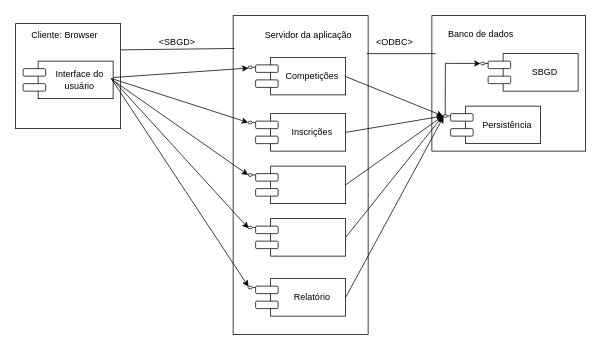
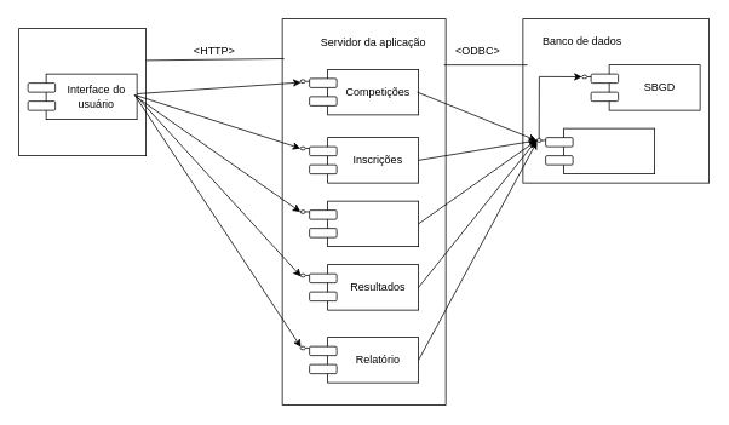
  <mxCell id="0" />
  <mxCell id="1" parent="0" />
  <mxCell id="2" value="" style="rounded=0;whiteSpace=wrap;html=1;" vertex="1" parent="1"><mxGeometry x="575" y="20.34" width="205" height="180.66" as="geometry" /></mxCell>
  <mxCell id="3" value="" style="rounded=0;whiteSpace=wrap;html=1;" vertex="1" parent="1"><mxGeometry x="310" y="20.34" width="180" height="425" as="geometry" /></mxCell>
  <mxCell id="4" value="" style="whiteSpace=wrap;html=1;aspect=fixed;" vertex="1" parent="1"><mxGeometry x="20" y="31" width="140" height="140" as="geometry" /></mxCell>
- <mxCell id="5" value="Cliente: Browser" style="text;html=1;align=center;verticalAlign=middle;resizable=0;points=[];autosize=1;strokeColor=none;fillColor=none;" vertex="1" parent="1"><mxGeometry x="30" y="31" width="110" height="30" as="geometry" /></mxCell>
  <mxCell id="6" value="" style="rounded=0;whiteSpace=wrap;html=1;" vertex="1" parent="1"><mxGeometry x="50" y="81" width="100" height="50" as="geometry" /></mxCell>
  <mxCell id="7" value="&lt;div&gt;Interface do&lt;/div&gt;&lt;div&gt;usuário&lt;br&gt;&lt;/div&gt;" style="text;html=1;align=center;verticalAlign=middle;resizable=0;points=[];autosize=1;strokeColor=none;fillColor=none;" vertex="1" parent="1"><mxGeometry x="60" y="86" width="90" height="40" as="geometry" /></mxCell>
  <mxCell id="8" value="" style="rounded=1;whiteSpace=wrap;html=1;" vertex="1" parent="1"><mxGeometry x="30" y="91" width="30" height="10" as="geometry" /></mxCell>
  <mxCell id="9" value="" style="rounded=1;whiteSpace=wrap;html=1;" vertex="1" parent="1"><mxGeometry x="30" y="111" width="30" height="10" as="geometry" /></mxCell>
  <mxCell id="10" value="" style="endArrow=none;html=1;rounded=0;entryX=0.011;entryY=0.103;entryDx=0;entryDy=0;exitX=1;exitY=0.25;exitDx=0;exitDy=0;entryPerimeter=0;" edge="1" parent="1" source="4" target="3"><mxGeometry width="50" height="50" relative="1" as="geometry"><mxPoint x="160" y="42.592" as="sourcePoint" /><mxPoint x="300" y="131" as="targetPoint" /></mxGeometry></mxCell>
- <mxCell id="11" value="&amp;lt;SBGD&amp;gt;" style="text;html=1;align=center;verticalAlign=middle;resizable=0;points=[];autosize=1;strokeColor=none;fillColor=none;" vertex="1" parent="1"><mxGeometry x="200" y="41" width="70" height="30" as="geometry" /></mxCell>
+ <mxCell id="11" value="&amp;lt;HTTP&amp;gt;" style="text;html=1;align=center;verticalAlign=middle;resizable=0;points=[];autosize=1;strokeColor=none;fillColor=none;" vertex="1" parent="1"><mxGeometry x="200" y="41" width="70" height="30" as="geometry" /></mxCell>
  <mxCell id="12" value="Servidor da aplicação" style="text;html=1;align=center;verticalAlign=middle;resizable=0;points=[];autosize=1;strokeColor=none;fillColor=none;" vertex="1" parent="1"><mxGeometry x="340" y="31" width="140" height="30" as="geometry" /></mxCell>
  <mxCell id="13" value="" style="rounded=0;whiteSpace=wrap;html=1;" vertex="1" parent="1"><mxGeometry x="360" y="76" width="100" height="50" as="geometry" /></mxCell>
  <mxCell id="14" value="Competições" style="text;html=1;align=center;verticalAlign=middle;resizable=0;points=[];autosize=1;strokeColor=none;fillColor=none;" vertex="1" parent="1"><mxGeometry x="370" y="86" width="90" height="30" as="geometry" /></mxCell>
  <mxCell id="15" value="" style="rounded=1;whiteSpace=wrap;html=1;" vertex="1" parent="1"><mxGeometry x="340" y="86" width="30" height="10" as="geometry" /></mxCell>
  <mxCell id="16" value="" style="rounded=1;whiteSpace=wrap;html=1;" vertex="1" parent="1"><mxGeometry x="340" y="106" width="30" height="10" as="geometry" /></mxCell>
  <mxCell id="17" value="" style="rounded=0;whiteSpace=wrap;html=1;" vertex="1" parent="1"><mxGeometry x="360" y="151" width="100" height="50" as="geometry" /></mxCell>
  <mxCell id="18" value="Inscrições" style="text;html=1;align=center;verticalAlign=middle;resizable=0;points=[];autosize=1;strokeColor=none;fillColor=none;" vertex="1" parent="1"><mxGeometry x="375" y="161" width="80" height="30" as="geometry" /></mxCell>
  <mxCell id="19" value="" style="rounded=1;whiteSpace=wrap;html=1;" vertex="1" parent="1"><mxGeometry x="340" y="161" width="30" height="10" as="geometry" /></mxCell>
  <mxCell id="20" value="" style="rounded=1;whiteSpace=wrap;html=1;" vertex="1" parent="1"><mxGeometry x="340" y="181" width="30" height="10" as="geometry" /></mxCell>
  <mxCell id="21" value="" style="rounded=0;whiteSpace=wrap;html=1;" vertex="1" parent="1"><mxGeometry x="360" y="221" width="100" height="50" as="geometry" /></mxCell>
  <mxCell id="22" value="" style="rounded=1;whiteSpace=wrap;html=1;" vertex="1" parent="1"><mxGeometry x="340" y="231" width="30" height="10" as="geometry" /></mxCell>
  <mxCell id="23" value="" style="rounded=1;whiteSpace=wrap;html=1;" vertex="1" parent="1"><mxGeometry x="340" y="251" width="30" height="10" as="geometry" /></mxCell>
  <mxCell id="24" value="" style="rounded=0;whiteSpace=wrap;html=1;" vertex="1" parent="1"><mxGeometry x="360" y="291" width="100" height="50" as="geometry" /></mxCell>
+ <mxCell id="25" value="Resultados" style="text;html=1;align=center;verticalAlign=middle;resizable=0;points=[];autosize=1;strokeColor=none;fillColor=none;" vertex="1" parent="1"><mxGeometry x="375" y="301" width="80" height="30" as="geometry" /></mxCell>
  <mxCell id="26" value="" style="rounded=1;whiteSpace=wrap;html=1;" vertex="1" parent="1"><mxGeometry x="340" y="301" width="30" height="10" as="geometry" /></mxCell>
  <mxCell id="27" value="" style="rounded=1;whiteSpace=wrap;html=1;" vertex="1" parent="1"><mxGeometry x="340" y="321" width="30" height="10" as="geometry" /></mxCell>
  <mxCell id="28" value="" style="rounded=0;whiteSpace=wrap;html=1;" vertex="1" parent="1"><mxGeometry x="360" y="371" width="100" height="50" as="geometry" /></mxCell>
  <mxCell id="29" value="Relatório" style="text;html=1;align=center;verticalAlign=middle;resizable=0;points=[];autosize=1;strokeColor=none;fillColor=none;" vertex="1" parent="1"><mxGeometry x="380" y="381" width="70" height="30" as="geometry" /></mxCell>
  <mxCell id="30" value="" style="rounded=1;whiteSpace=wrap;html=1;" vertex="1" parent="1"><mxGeometry x="340" y="381" width="30" height="10" as="geometry" /></mxCell>
  <mxCell id="31" value="" style="rounded=1;whiteSpace=wrap;html=1;" vertex="1" parent="1"><mxGeometry x="340" y="401" width="30" height="10" as="geometry" /></mxCell>
  <mxCell id="32" value="" style="endArrow=none;html=1;rounded=0;entryX=0.004;entryY=0.309;entryDx=0;entryDy=0;entryPerimeter=0;" edge="1" parent="1" source="34" target="15"><mxGeometry width="50" height="50" relative="1" as="geometry"><mxPoint x="330" y="89" as="sourcePoint" /><mxPoint x="450" y="211" as="targetPoint" /></mxGeometry></mxCell>
  <mxCell id="33" value="" style="endArrow=none;html=1;rounded=0;entryX=0.004;entryY=0.309;entryDx=0;entryDy=0;entryPerimeter=0;" edge="1" parent="1" target="34"><mxGeometry width="50" height="50" relative="1" as="geometry"><mxPoint x="330" y="89" as="sourcePoint" /><mxPoint x="340" y="89" as="targetPoint" /></mxGeometry></mxCell>
  <mxCell id="34" value="" style="ellipse;whiteSpace=wrap;html=1;" vertex="1" parent="1"><mxGeometry x="330" y="87.33" width="5.5" height="3.67" as="geometry" /></mxCell>
  <mxCell id="35" value="" style="endArrow=none;html=1;rounded=0;entryX=0.004;entryY=0.309;entryDx=0;entryDy=0;entryPerimeter=0;" edge="1" parent="1" source="36"><mxGeometry width="50" height="50" relative="1" as="geometry"><mxPoint x="330" y="162.67" as="sourcePoint" /><mxPoint x="340" y="162.67" as="targetPoint" /></mxGeometry></mxCell>
  <mxCell id="36" value="" style="ellipse;whiteSpace=wrap;html=1;" vertex="1" parent="1"><mxGeometry x="330" y="161" width="5.5" height="3.67" as="geometry" /></mxCell>
  <mxCell id="37" value="" style="endArrow=none;html=1;rounded=0;entryX=0.004;entryY=0.309;entryDx=0;entryDy=0;entryPerimeter=0;" edge="1" parent="1" source="38"><mxGeometry width="50" height="50" relative="1" as="geometry"><mxPoint x="330" y="232.67" as="sourcePoint" /><mxPoint x="340" y="232.67" as="targetPoint" /></mxGeometry></mxCell>
  <mxCell id="38" value="" style="ellipse;whiteSpace=wrap;html=1;" vertex="1" parent="1"><mxGeometry x="330" y="231" width="5.5" height="3.67" as="geometry" /></mxCell>
  <mxCell id="39" value="" style="endArrow=none;html=1;rounded=0;entryX=0.004;entryY=0.309;entryDx=0;entryDy=0;entryPerimeter=0;" edge="1" parent="1" source="40"><mxGeometry width="50" height="50" relative="1" as="geometry"><mxPoint x="330" y="302.67" as="sourcePoint" /><mxPoint x="340" y="302.67" as="targetPoint" /></mxGeometry></mxCell>
  <mxCell id="40" value="" style="ellipse;whiteSpace=wrap;html=1;" vertex="1" parent="1"><mxGeometry x="330" y="301" width="5.5" height="3.67" as="geometry" /></mxCell>
  <mxCell id="41" value="" style="endArrow=none;html=1;rounded=0;entryX=0.004;entryY=0.309;entryDx=0;entryDy=0;entryPerimeter=0;" edge="1" parent="1" source="42"><mxGeometry width="50" height="50" relative="1" as="geometry"><mxPoint x="330" y="382.67" as="sourcePoint" /><mxPoint x="340" y="382.67" as="targetPoint" /></mxGeometry></mxCell>
  <mxCell id="42" value="" style="ellipse;whiteSpace=wrap;html=1;" vertex="1" parent="1"><mxGeometry x="330" y="381" width="5.5" height="3.67" as="geometry" /></mxCell>
  <mxCell id="43" value="" style="endArrow=classic;html=1;rounded=0;entryX=0;entryY=1;entryDx=0;entryDy=0;" edge="1" parent="1" source="7" target="34"><mxGeometry width="50" height="50" relative="1" as="geometry"><mxPoint x="180" y="156" as="sourcePoint" /><mxPoint x="230" y="106" as="targetPoint" /></mxGeometry></mxCell>
  <mxCell id="44" value="" style="endArrow=classic;html=1;rounded=0;entryX=0;entryY=0.5;entryDx=0;entryDy=0;exitX=0.971;exitY=0.452;exitDx=0;exitDy=0;exitPerimeter=0;" edge="1" parent="1" source="7" target="36"><mxGeometry width="50" height="50" relative="1" as="geometry"><mxPoint x="350" y="181" as="sourcePoint" /><mxPoint x="400" y="131" as="targetPoint" /></mxGeometry></mxCell>
  <mxCell id="45" value="" style="endArrow=classic;html=1;rounded=0;entryX=0;entryY=0.5;entryDx=0;entryDy=0;exitX=0.979;exitY=0.486;exitDx=0;exitDy=0;exitPerimeter=0;" edge="1" parent="1" source="7" target="38"><mxGeometry width="50" height="50" relative="1" as="geometry"><mxPoint x="210" y="176" as="sourcePoint" /><mxPoint x="260" y="126" as="targetPoint" /></mxGeometry></mxCell>
  <mxCell id="46" value="" style="endArrow=classic;html=1;rounded=0;entryX=0;entryY=1;entryDx=0;entryDy=0;exitX=0.979;exitY=0.452;exitDx=0;exitDy=0;exitPerimeter=0;" edge="1" parent="1" source="7" target="40"><mxGeometry width="50" height="50" relative="1" as="geometry"><mxPoint x="350" y="321" as="sourcePoint" /><mxPoint x="400" y="271" as="targetPoint" /></mxGeometry></mxCell>
  <mxCell id="47" value="" style="endArrow=classic;html=1;rounded=0;entryX=0;entryY=0;entryDx=0;entryDy=0;exitX=0.971;exitY=0.452;exitDx=0;exitDy=0;exitPerimeter=0;" edge="1" parent="1" source="7" target="42"><mxGeometry width="50" height="50" relative="1" as="geometry"><mxPoint x="240" y="311" as="sourcePoint" /><mxPoint x="400" y="271" as="targetPoint" /></mxGeometry></mxCell>
  <mxCell id="48" value="Banco de dados" style="text;html=1;align=center;verticalAlign=middle;resizable=0;points=[];autosize=1;strokeColor=none;fillColor=none;" vertex="1" parent="1"><mxGeometry x="585" y="30.34" width="110" height="30" as="geometry" /></mxCell>
  <mxCell id="49" value="" style="rounded=0;whiteSpace=wrap;html=1;" vertex="1" parent="1"><mxGeometry x="620" y="141" width="100" height="50" as="geometry" /></mxCell>
- <mxCell id="50" value="Persistência" style="text;html=1;align=center;verticalAlign=middle;resizable=0;points=[];autosize=1;strokeColor=none;fillColor=none;" vertex="1" parent="1"><mxGeometry x="630" y="151" width="90" height="30" as="geometry" /></mxCell>
  <mxCell id="51" value="" style="rounded=1;whiteSpace=wrap;html=1;" vertex="1" parent="1"><mxGeometry x="600" y="151" width="30" height="10" as="geometry" /></mxCell>
  <mxCell id="52" value="" style="rounded=1;whiteSpace=wrap;html=1;" vertex="1" parent="1"><mxGeometry x="600" y="171" width="30" height="10" as="geometry" /></mxCell>
  <mxCell id="53" value="" style="endArrow=none;html=1;rounded=0;entryX=0.004;entryY=0.309;entryDx=0;entryDy=0;entryPerimeter=0;" edge="1" parent="1" source="54" target="51"><mxGeometry width="50" height="50" relative="1" as="geometry"><mxPoint x="590" y="154" as="sourcePoint" /><mxPoint x="710" y="276" as="targetPoint" /></mxGeometry></mxCell>
  <mxCell id="54" value="" style="ellipse;whiteSpace=wrap;html=1;" vertex="1" parent="1"><mxGeometry x="590" y="152.33" width="5.5" height="3.67" as="geometry" /></mxCell>
  <mxCell id="55" value="" style="rounded=0;whiteSpace=wrap;html=1;" vertex="1" parent="1"><mxGeometry x="670" y="71" width="100" height="50" as="geometry" /></mxCell>
  <mxCell id="56" value="SBGD" style="text;html=1;align=center;verticalAlign=middle;resizable=0;points=[];autosize=1;strokeColor=none;fillColor=none;" vertex="1" parent="1"><mxGeometry x="695" y="81" width="60" height="30" as="geometry" /></mxCell>
  <mxCell id="57" value="" style="rounded=1;whiteSpace=wrap;html=1;" vertex="1" parent="1"><mxGeometry x="650" y="81" width="30" height="10" as="geometry" /></mxCell>
  <mxCell id="58" value="" style="rounded=1;whiteSpace=wrap;html=1;" vertex="1" parent="1"><mxGeometry x="650" y="101" width="30" height="10" as="geometry" /></mxCell>
  <mxCell id="59" value="" style="endArrow=none;html=1;rounded=0;entryX=0.004;entryY=0.309;entryDx=0;entryDy=0;entryPerimeter=0;" edge="1" parent="1" source="60" target="57"><mxGeometry width="50" height="50" relative="1" as="geometry"><mxPoint x="640" y="84" as="sourcePoint" /><mxPoint x="760" y="206" as="targetPoint" /></mxGeometry></mxCell>
  <mxCell id="60" value="" style="ellipse;whiteSpace=wrap;html=1;" vertex="1" parent="1"><mxGeometry x="640" y="82.33" width="5.5" height="3.67" as="geometry" /></mxCell>
  <mxCell id="61" value="" style="endArrow=classic;html=1;rounded=0;exitX=0.5;exitY=0;exitDx=0;exitDy=0;entryX=0;entryY=0.5;entryDx=0;entryDy=0;" edge="1" parent="1" source="54" target="60"><mxGeometry width="50" height="50" relative="1" as="geometry"><mxPoint x="540" y="131" as="sourcePoint" /><mxPoint x="590" y="81" as="targetPoint" /><Array as="points"><mxPoint x="593" y="84" /></Array></mxGeometry></mxCell>
  <mxCell id="62" value="" style="endArrow=classic;html=1;rounded=0;exitX=1;exitY=0.5;exitDx=0;exitDy=0;entryX=0;entryY=1;entryDx=0;entryDy=0;" edge="1" parent="1" source="28" target="54"><mxGeometry width="50" height="50" relative="1" as="geometry"><mxPoint x="580" y="331" as="sourcePoint" /><mxPoint x="630" y="281" as="targetPoint" /></mxGeometry></mxCell>
  <mxCell id="63" value="" style="endArrow=classic;html=1;rounded=0;exitX=1;exitY=0.5;exitDx=0;exitDy=0;entryX=0;entryY=0;entryDx=0;entryDy=0;" edge="1" parent="1" source="24" target="54"><mxGeometry width="50" height="50" relative="1" as="geometry"><mxPoint x="580" y="331" as="sourcePoint" /><mxPoint x="630" y="281" as="targetPoint" /></mxGeometry></mxCell>
  <mxCell id="64" value="" style="endArrow=classic;html=1;rounded=0;exitX=1;exitY=0.5;exitDx=0;exitDy=0;entryX=0;entryY=0.5;entryDx=0;entryDy=0;" edge="1" parent="1" source="21" target="54"><mxGeometry width="50" height="50" relative="1" as="geometry"><mxPoint x="580" y="331" as="sourcePoint" /><mxPoint x="590" y="161" as="targetPoint" /></mxGeometry></mxCell>
  <mxCell id="65" value="" style="endArrow=classic;html=1;rounded=0;exitX=1;exitY=0.5;exitDx=0;exitDy=0;entryX=0;entryY=0.5;entryDx=0;entryDy=0;" edge="1" parent="1" source="17" target="54"><mxGeometry width="50" height="50" relative="1" as="geometry"><mxPoint x="550" y="201" as="sourcePoint" /><mxPoint x="600" y="151" as="targetPoint" /></mxGeometry></mxCell>
  <mxCell id="66" value="" style="endArrow=classic;html=1;rounded=0;exitX=0.986;exitY=0.502;exitDx=0;exitDy=0;exitPerimeter=0;entryX=0;entryY=0.5;entryDx=0;entryDy=0;" edge="1" parent="1" source="14" target="54"><mxGeometry width="50" height="50" relative="1" as="geometry"><mxPoint x="480" y="131" as="sourcePoint" /><mxPoint x="530" y="81" as="targetPoint" /></mxGeometry></mxCell>
  <mxCell id="67" value="" style="endArrow=none;html=1;rounded=0;exitX=1;exitY=0.25;exitDx=0;exitDy=0;" edge="1" parent="1"><mxGeometry width="50" height="50" relative="1" as="geometry"><mxPoint x="488" y="71" as="sourcePoint" /><mxPoint x="580" y="71" as="targetPoint" /></mxGeometry></mxCell>
  <mxCell id="68" value="&amp;lt;ODBC&amp;gt;" style="text;html=1;align=center;verticalAlign=middle;resizable=0;points=[];autosize=1;strokeColor=none;fillColor=none;" vertex="1" parent="1"><mxGeometry x="490" y="41" width="70" height="30" as="geometry" /></mxCell>
